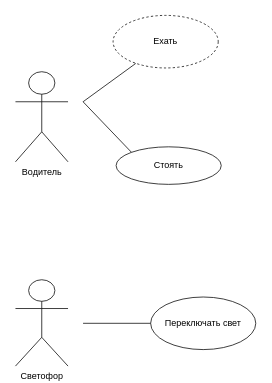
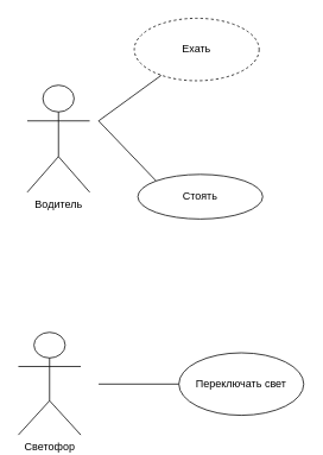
  <mxCell id="0" />
  <mxCell id="1" parent="0" />
- <mxCell id="2" value="Водитель" style="shape=umlActor;verticalLabelPosition=bottom;verticalAlign=top;html=1;" vertex="1" parent="1"><mxGeometry x="20" y="95" width="70" height="120" as="geometry" /></mxCell>
+ <mxCell id="2" value="Водитель" style="shape=umlActor;verticalLabelPosition=bottom;verticalAlign=top;html=1;" vertex="1" parent="1"><mxGeometry x="30" y="95" width="70" height="120" as="geometry" /></mxCell>
  <mxCell id="3" value="Светофор" style="shape=umlActor;verticalLabelPosition=bottom;verticalAlign=top;html=1;" vertex="1" parent="1"><mxGeometry x="20" y="372" width="70" height="115" as="geometry" /></mxCell>
  <mxCell id="4" value="" style="endArrow=none;html=1;rounded=0;" edge="1" parent="1" target="5"><mxGeometry width="50" height="50" relative="1" as="geometry"><mxPoint x="110" y="135" as="sourcePoint" /><mxPoint x="220" y="55" as="targetPoint" /></mxGeometry></mxCell>
  <mxCell id="5" value="Ехать" style="ellipse;whiteSpace=wrap;html=1;dashed=1;" vertex="1" parent="1"><mxGeometry x="150" y="20" width="140" height="70" as="geometry" /></mxCell>
  <mxCell id="6" value="Стоять" style="ellipse;whiteSpace=wrap;html=1;" vertex="1" parent="1"><mxGeometry x="154" y="195" width="140" height="50" as="geometry" /></mxCell>
  <mxCell id="7" value="" style="endArrow=none;html=1;rounded=0;entryX=0;entryY=0;entryDx=0;entryDy=0;" edge="1" parent="1" target="6"><mxGeometry width="50" height="50" relative="1" as="geometry"><mxPoint x="110" y="135" as="sourcePoint" /><mxPoint x="320" y="405" as="targetPoint" /><Array as="points" /></mxGeometry></mxCell>
  <mxCell id="8" value="" style="endArrow=none;html=1;rounded=0;" edge="1" parent="1"><mxGeometry width="50" height="50" relative="1" as="geometry"><mxPoint x="110" y="430" as="sourcePoint" /><mxPoint x="210" y="430" as="targetPoint" /><Array as="points" /></mxGeometry></mxCell>
  <mxCell id="9" value="Переключать свет" style="ellipse;whiteSpace=wrap;html=1;" vertex="1" parent="1"><mxGeometry x="200" y="395" width="140" height="70" as="geometry" /></mxCell>
